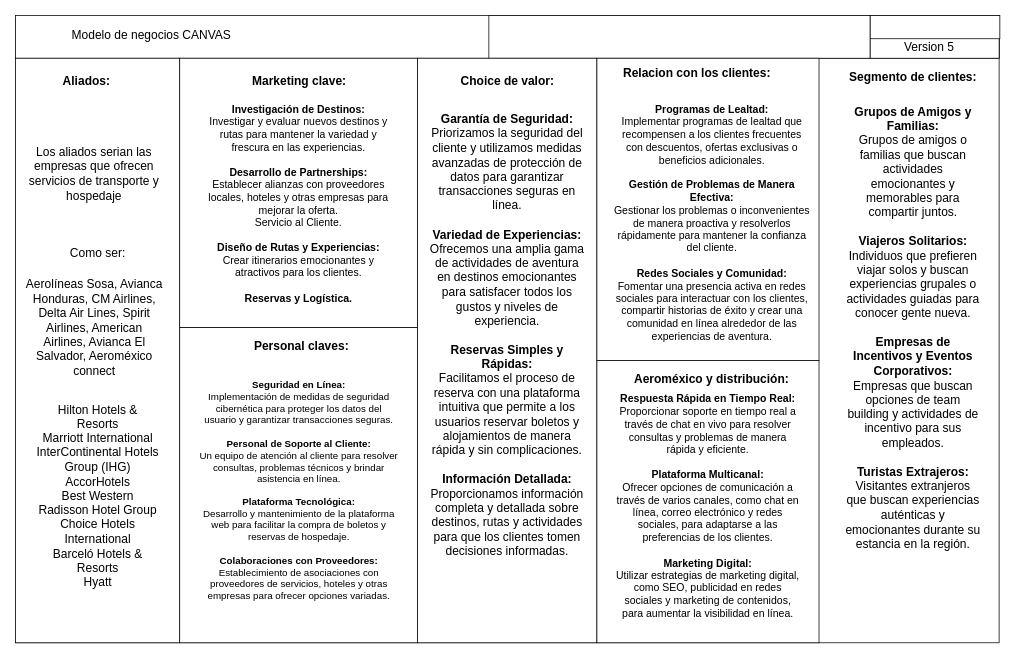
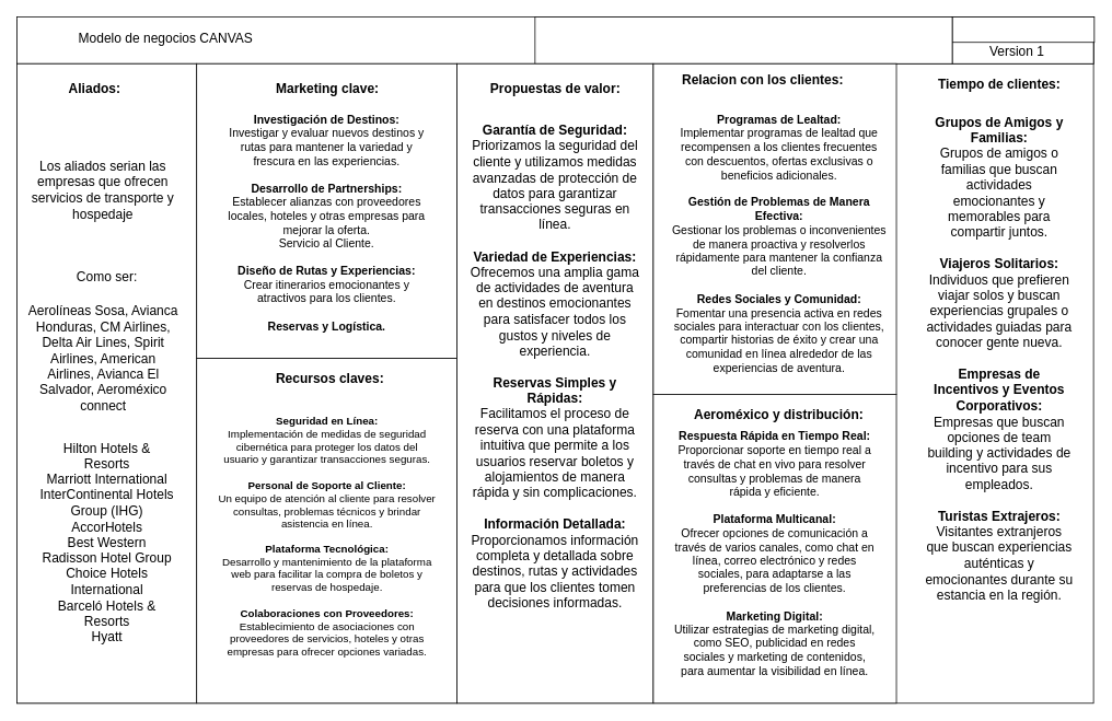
  <mxCell id="0" />
  <mxCell id="1" parent="0" />
  <mxCell id="2" value="" style="rounded=0;whiteSpace=wrap;html=1;fontSize=16;" vertex="1" parent="1"><mxGeometry x="20" y="24" width="1311" height="832" as="geometry" /></mxCell>
  <mxCell id="3" value="" style="rounded=0;whiteSpace=wrap;html=1;fontSize=16;" vertex="1" parent="1"><mxGeometry x="20" y="20" width="1311" height="57" as="geometry" /></mxCell>
  <mxCell id="4" value="Modelo de negocios CANVAS" style="text;html=1;strokeColor=none;fillColor=none;align=center;verticalAlign=middle;whiteSpace=wrap;rounded=0;fontSize=16;" vertex="1" parent="1"><mxGeometry x="67" y="31" width="269" height="30" as="geometry" /></mxCell>
  <mxCell id="5" value="" style="rounded=0;whiteSpace=wrap;html=1;fontSize=16;" vertex="1" parent="1"><mxGeometry x="1159" y="20" width="172" height="57" as="geometry" /></mxCell>
  <mxCell id="6" value="" style="rounded=0;whiteSpace=wrap;html=1;fontSize=16;" vertex="1" parent="1"><mxGeometry x="1159" y="20" width="173" height="31" as="geometry" /></mxCell>
- <mxCell id="7" value="Version 5" style="text;html=1;strokeColor=none;fillColor=none;align=center;verticalAlign=middle;whiteSpace=wrap;rounded=0;fontSize=16;" vertex="1" parent="1"><mxGeometry x="1148" y="43" width="180" height="37" as="geometry" /></mxCell>
+ <mxCell id="7" value="Version 1" style="text;html=1;strokeColor=none;fillColor=none;align=center;verticalAlign=middle;whiteSpace=wrap;rounded=0;fontSize=16;" vertex="1" parent="1"><mxGeometry x="1148" y="43" width="180" height="37" as="geometry" /></mxCell>
  <mxCell id="8" value="" style="rounded=0;whiteSpace=wrap;html=1;fontSize=16;" vertex="1" parent="1"><mxGeometry x="651" y="20" width="508" height="57" as="geometry" /></mxCell>
  <mxCell id="9" value="" style="rounded=0;whiteSpace=wrap;html=1;fontSize=16;" vertex="1" parent="1"><mxGeometry x="20" y="77" width="219" height="779" as="geometry" /></mxCell>
  <mxCell id="10" value="" style="rounded=0;whiteSpace=wrap;html=1;fontSize=16;" vertex="1" parent="1"><mxGeometry x="239" y="77" width="317" height="359" as="geometry" /></mxCell>
  <mxCell id="11" value="" style="rounded=0;whiteSpace=wrap;html=1;fontSize=16;" vertex="1" parent="1"><mxGeometry x="239" y="436" width="317" height="420" as="geometry" /></mxCell>
  <mxCell id="12" value="" style="rounded=0;whiteSpace=wrap;html=1;fontSize=16;" vertex="1" parent="1"><mxGeometry x="556" y="77" width="239" height="779" as="geometry" /></mxCell>
  <mxCell id="13" value="" style="rounded=0;whiteSpace=wrap;html=1;fontSize=16;" vertex="1" parent="1"><mxGeometry x="795" y="77" width="296" height="403" as="geometry" /></mxCell>
  <mxCell id="14" value="" style="rounded=0;whiteSpace=wrap;html=1;fontSize=16;" vertex="1" parent="1"><mxGeometry x="795" y="480" width="296" height="376" as="geometry" /></mxCell>
  <mxCell id="15" value="Aliados:" style="text;html=1;strokeColor=none;fillColor=none;align=center;verticalAlign=middle;whiteSpace=wrap;rounded=0;fontSize=16;fontStyle=1" vertex="1" parent="1"><mxGeometry x="84.5" y="92" width="60" height="30" as="geometry" /></mxCell>
  <mxCell id="16" value="Los aliados serian las empresas que ofrecen servicios de transporte y hospedaje" style="text;html=1;strokeColor=none;fillColor=none;align=center;verticalAlign=middle;whiteSpace=wrap;rounded=0;fontSize=16;" vertex="1" parent="1"><mxGeometry x="37" y="153" width="176" height="156" as="geometry" /></mxCell>
  <mxCell id="17" value="Como ser:" style="text;html=1;strokeColor=none;fillColor=none;align=center;verticalAlign=middle;whiteSpace=wrap;rounded=0;fontSize=16;" vertex="1" parent="1"><mxGeometry x="88.5" y="324" width="82" height="25" as="geometry" /></mxCell>
  <mxCell id="18" value="Aerolíneas Sosa, Avianca Honduras, CM Airlines, Delta Air Lines, Spirit Airlines, American Airlines, Avianca El Salvador, Aeroméxico connect" style="text;html=1;strokeColor=none;fillColor=none;align=center;verticalAlign=middle;whiteSpace=wrap;rounded=0;fontSize=16;" vertex="1" parent="1"><mxGeometry x="32.5" y="374" width="185" height="124" as="geometry" /></mxCell>
  <mxCell id="19" value="&lt;div&gt;Hilton Hotels &amp;amp; Resorts&lt;/div&gt;&lt;div&gt;Marriott International&lt;/div&gt;&lt;div&gt;InterContinental Hotels Group (IHG)&lt;/div&gt;&lt;div&gt;AccorHotels&lt;/div&gt;&lt;div&gt;Best Western&lt;/div&gt;&lt;div&gt;Radisson Hotel Group&lt;/div&gt;&lt;div&gt;Choice Hotels International&lt;/div&gt;&lt;div&gt;Barceló Hotels &amp;amp; Resorts&lt;/div&gt;&lt;div&gt;Hyatt&lt;/div&gt;" style="text;html=1;strokeColor=none;fillColor=none;align=center;verticalAlign=middle;whiteSpace=wrap;rounded=0;fontSize=16;" vertex="1" parent="1"><mxGeometry x="46.5" y="517" width="166" height="285" as="geometry" /></mxCell>
  <mxCell id="20" value="Marketing clave:" style="text;html=1;strokeColor=none;fillColor=none;align=center;verticalAlign=middle;whiteSpace=wrap;rounded=0;fontSize=16;fontStyle=1" vertex="1" parent="1"><mxGeometry x="327.25" y="91" width="142.5" height="31" as="geometry" /></mxCell>
- <mxCell id="21" value="Personal claves:" style="text;html=1;strokeColor=none;fillColor=none;align=center;verticalAlign=middle;whiteSpace=wrap;rounded=0;fontSize=16;fontStyle=1" vertex="1" parent="1"><mxGeometry x="326.75" y="447" width="149" height="25" as="geometry" /></mxCell>
- <mxCell id="22" value="Choice de valor:" style="text;html=1;strokeColor=none;fillColor=none;align=center;verticalAlign=middle;whiteSpace=wrap;rounded=0;fontSize=16;fontStyle=1" vertex="1" parent="1"><mxGeometry x="592.5" y="93.5" width="166" height="27" as="geometry" /></mxCell>
+ <mxCell id="21" value="Recursos claves:" style="text;html=1;strokeColor=none;fillColor=none;align=center;verticalAlign=middle;whiteSpace=wrap;rounded=0;fontSize=16;fontStyle=1" vertex="1" parent="1"><mxGeometry x="326.75" y="447" width="149" height="25" as="geometry" /></mxCell>
+ <mxCell id="22" value="Propuestas de valor:" style="text;html=1;strokeColor=none;fillColor=none;align=center;verticalAlign=middle;whiteSpace=wrap;rounded=0;fontSize=16;fontStyle=1" vertex="1" parent="1"><mxGeometry x="592.5" y="93.5" width="166" height="27" as="geometry" /></mxCell>
  <mxCell id="23" value="&lt;div&gt;&lt;b&gt;Garantía de Seguridad:&lt;/b&gt;&lt;/div&gt;&lt;div&gt;Priorizamos la seguridad del cliente y utilizamos medidas avanzadas de protección de datos para garantizar transacciones seguras en línea.&lt;br&gt;&lt;br&gt;&lt;div&gt;&lt;b&gt;Variedad de Experiencias:&lt;/b&gt;&lt;/div&gt;&lt;div&gt;&lt;span style=&quot;background-color: initial;&quot;&gt;Ofrecemos una amplia gama de actividades de aventura en destinos emocionantes para satisfacer todos los gustos y niveles de experiencia.&lt;/span&gt;&lt;br&gt;&lt;/div&gt;&lt;div&gt;&lt;br&gt;&lt;/div&gt;&lt;div&gt;&lt;b&gt;Reservas Simples y Rápidas:&lt;/b&gt;&lt;/div&gt;&lt;div&gt;Facilitamos el proceso de reserva con una plataforma intuitiva que permite a los usuarios reservar boletos y alojamientos de manera rápida y sin complicaciones.&lt;br&gt;&lt;br&gt;&lt;/div&gt;&lt;div&gt;&lt;b&gt;Información Detallada:&lt;/b&gt;&lt;/div&gt;&lt;div&gt;Proporcionamos información completa y detallada sobre destinos, rutas y actividades para que los clientes tomen decisiones informadas.&lt;/div&gt;&lt;/div&gt;" style="text;html=1;strokeColor=none;fillColor=none;align=center;verticalAlign=middle;whiteSpace=wrap;rounded=0;fontSize=16;" vertex="1" parent="1"><mxGeometry x="570" y="114" width="211" height="664.5" as="geometry" /></mxCell>
  <mxCell id="24" value="Relacion con los clientes:" style="text;html=1;strokeColor=none;fillColor=none;align=center;verticalAlign=middle;whiteSpace=wrap;rounded=0;fontSize=16;fontStyle=1" vertex="1" parent="1"><mxGeometry x="822.5" y="85.5" width="211" height="23.5" as="geometry" /></mxCell>
  <mxCell id="25" value="&lt;div style=&quot;font-size: 14px;&quot;&gt;&lt;b&gt;Programas de Lealtad:&lt;/b&gt;&lt;/div&gt;&lt;div style=&quot;font-size: 14px;&quot;&gt;Implementar programas de lealtad que recompensen a los clientes frecuentes con descuentos, ofertas exclusivas o beneficios adicionales.&lt;br&gt;&lt;br style=&quot;font-size: 14px;&quot;&gt;&lt;div style=&quot;font-size: 14px;&quot;&gt;&lt;b&gt;Gestión de Problemas de Manera Efectiva:&lt;/b&gt;&lt;/div&gt;&lt;div style=&quot;font-size: 14px;&quot;&gt;Gestionar los problemas o inconvenientes de manera proactiva y resolverlos rápidamente para mantener la confianza del cliente.&lt;br style=&quot;font-size: 14px;&quot;&gt;&lt;br style=&quot;font-size: 14px;&quot;&gt;&lt;div style=&quot;font-size: 14px;&quot;&gt;&lt;b&gt;Redes Sociales y Comunidad:&lt;/b&gt;&lt;/div&gt;&lt;div style=&quot;font-size: 14px;&quot;&gt;Fomentar una presencia activa en redes sociales para interactuar con los clientes, compartir historias de éxito y crear una comunidad en línea alrededor de las experiencias de aventura.&lt;/div&gt;&lt;br style=&quot;font-size: 14px;&quot;&gt;&lt;/div&gt;&lt;/div&gt;" style="text;html=1;strokeColor=none;fillColor=none;align=center;verticalAlign=middle;whiteSpace=wrap;rounded=0;fontSize=14;" vertex="1" parent="1"><mxGeometry x="815.5" y="118" width="264.5" height="374" as="geometry" /></mxCell>
  <mxCell id="26" value="Aeroméxico y distribución:" style="text;html=1;strokeColor=none;fillColor=none;align=center;verticalAlign=middle;whiteSpace=wrap;rounded=0;fontSize=16;fontStyle=1" vertex="1" parent="1"><mxGeometry x="824.75" y="491" width="246" height="26" as="geometry" /></mxCell>
  <mxCell id="27" value="&lt;div style=&quot;font-size: 14px;&quot;&gt;&lt;b&gt;Respuesta Rápida en Tiempo Real:&lt;/b&gt;&lt;/div&gt;&lt;div style=&quot;&quot;&gt;Proporcionar soporte en tiempo real a través de chat en vivo para resolver consultas y problemas de manera rápida y eficiente.&lt;br style=&quot;font-size: 14px;&quot;&gt;&lt;br style=&quot;font-size: 14px;&quot;&gt;&lt;div style=&quot;font-size: 14px;&quot;&gt;&lt;b&gt;Plataforma Multicanal:&lt;/b&gt;&lt;/div&gt;&lt;div style=&quot;&quot;&gt;Ofrecer opciones de comunicación a través de varios canales, como chat en línea, correo electrónico y redes sociales, para adaptarse a las preferencias de los clientes.&lt;br&gt;&lt;br&gt;&lt;div style=&quot;&quot;&gt;&lt;b&gt;Marketing Digital:&lt;/b&gt;&lt;/div&gt;&lt;div style=&quot;&quot;&gt;Utilizar estrategias de marketing digital, como SEO, publicidad en redes sociales y marketing de contenidos, para aumentar la visibilidad en línea.&lt;/div&gt;&lt;/div&gt;&lt;/div&gt;" style="text;html=1;strokeColor=none;fillColor=none;align=center;verticalAlign=middle;whiteSpace=wrap;rounded=0;fontSize=14;" vertex="1" parent="1"><mxGeometry x="819" y="532" width="248" height="283" as="geometry" /></mxCell>
- <mxCell id="28" value="Segmento de clientes:" style="text;html=1;strokeColor=none;fillColor=none;align=center;verticalAlign=middle;whiteSpace=wrap;rounded=0;fontSize=16;fontStyle=1" vertex="1" parent="1"><mxGeometry x="1121" y="72.38" width="191" height="59.75" as="geometry" /></mxCell>
+ <mxCell id="28" value="Tiempo de clientes:" style="text;html=1;strokeColor=none;fillColor=none;align=center;verticalAlign=middle;whiteSpace=wrap;rounded=0;fontSize=16;fontStyle=1" vertex="1" parent="1"><mxGeometry x="1121" y="72.38" width="191" height="59.75" as="geometry" /></mxCell>
  <mxCell id="29" value="&lt;div&gt;&lt;b&gt;Grupos de Amigos y Familias:&lt;/b&gt;&lt;/div&gt;&lt;div&gt;&lt;span style=&quot;background-color: initial;&quot;&gt;Grupos de amigos o familias que buscan actividades emocionantes y memorables para compartir juntos.&lt;br&gt;&lt;/span&gt;&lt;br&gt;&lt;/div&gt;&lt;div&gt;&lt;b&gt;Viajeros Solitarios:&lt;/b&gt;&lt;/div&gt;&lt;div&gt;Individuos que prefieren viajar solos y buscan experiencias grupales o actividades guiadas para conocer gente nueva.&lt;br&gt;&lt;br&gt;&lt;/div&gt;&lt;div&gt;&lt;b&gt;Empresas de Incentivos y Eventos Corporativos:&lt;/b&gt;&lt;/div&gt;&lt;div&gt;Empresas que buscan opciones de team building y actividades de incentivo para sus empleados.&lt;br&gt;&lt;br&gt;&lt;/div&gt;&lt;div&gt;&lt;b&gt;Turistas Extrajeros:&lt;/b&gt;&lt;/div&gt;&lt;div&gt;Visitantes extranjeros que buscan experiencias auténticas y emocionantes durante su estancia en la región.&lt;/div&gt;" style="text;html=1;strokeColor=none;fillColor=none;align=center;verticalAlign=middle;whiteSpace=wrap;rounded=0;fontSize=16;" vertex="1" parent="1"><mxGeometry x="1124" y="98" width="185" height="676" as="geometry" /></mxCell>
  <mxCell id="30" value="&lt;div style=&quot;font-size: 14px;&quot;&gt;&lt;b&gt;Investigación de Destinos:&lt;/b&gt;&lt;/div&gt;&lt;div style=&quot;font-size: 14px;&quot;&gt;Investigar y evaluar nuevos destinos y rutas para mantener la variedad y frescura en las experiencias.&lt;/div&gt;&lt;div style=&quot;font-size: 14px;&quot;&gt;&lt;br style=&quot;font-size: 14px;&quot;&gt;&lt;/div&gt;&lt;div style=&quot;font-size: 14px;&quot;&gt;&lt;b&gt;Desarrollo de Partnerships:&lt;/b&gt;&lt;/div&gt;&lt;div style=&quot;font-size: 14px;&quot;&gt;Establecer alianzas con proveedores locales, hoteles y otras empresas para mejorar la oferta.&lt;/div&gt;&lt;div style=&quot;font-size: 14px;&quot;&gt;Servicio al Cliente.&lt;/div&gt;&lt;div style=&quot;font-size: 14px;&quot;&gt;&lt;br style=&quot;font-size: 14px;&quot;&gt;&lt;/div&gt;&lt;div style=&quot;font-size: 14px;&quot;&gt;&lt;b&gt;Diseño de Rutas y Experiencias:&lt;/b&gt;&lt;/div&gt;&lt;div style=&quot;font-size: 14px;&quot;&gt;Crear itinerarios emocionantes y atractivos para los clientes.&lt;/div&gt;&lt;div style=&quot;font-size: 14px;&quot;&gt;&lt;br style=&quot;font-size: 14px;&quot;&gt;&lt;/div&gt;&lt;div style=&quot;font-size: 14px;&quot;&gt;&lt;b&gt;Reservas y Logística.&lt;/b&gt;&lt;/div&gt;" style="text;html=1;strokeColor=none;fillColor=none;align=center;verticalAlign=middle;whiteSpace=wrap;rounded=0;fontSize=14;" vertex="1" parent="1"><mxGeometry x="273" y="84" width="249" height="374.5" as="geometry" /></mxCell>
  <mxCell id="31" value="&lt;b&gt;Seguridad en Línea:&lt;br style=&quot;border-color: var(--border-color); padding: 0px; margin: 0px; font-size: 13px; text-align: left;&quot;&gt;&lt;/b&gt;&lt;span style=&quot;font-size: 13px; text-align: left;&quot;&gt;Implementación de medidas de seguridad cibernética para proteger los datos del usuario y garantizar transacciones seguras.&lt;/span&gt;&lt;br style=&quot;border-color: var(--border-color); padding: 0px; margin: 0px; font-size: 13px; text-align: left;&quot;&gt;&lt;br style=&quot;border-color: var(--border-color); padding: 0px; margin: 0px; font-size: 13px; text-align: left;&quot;&gt;&lt;b&gt;&lt;span style=&quot;font-size: 13px; text-align: left;&quot;&gt;Personal de Soporte al Cliente:&lt;/span&gt;&lt;br style=&quot;border-color: var(--border-color); padding: 0px; margin: 0px; font-size: 13px; text-align: left;&quot;&gt;&lt;/b&gt;&lt;span style=&quot;font-size: 13px; text-align: left;&quot;&gt;Un equipo de atención al cliente para resolver consultas, problemas técnicos y brindar asistencia en línea.&lt;/span&gt;&lt;br style=&quot;border-color: var(--border-color); padding: 0px; margin: 0px; font-size: 13px; text-align: left;&quot;&gt;&lt;br style=&quot;border-color: var(--border-color); padding: 0px; margin: 0px; font-size: 13px; text-align: left;&quot;&gt;&lt;b&gt;&lt;span style=&quot;font-size: 13px; text-align: left;&quot;&gt;Plataforma Tecnológica:&lt;/span&gt;&lt;br style=&quot;border-color: var(--border-color); padding: 0px; margin: 0px; font-size: 13px; text-align: left;&quot;&gt;&lt;/b&gt;&lt;span style=&quot;font-size: 13px; text-align: left;&quot;&gt;Desarrollo y mantenimiento de la plataforma web para facilitar la compra de boletos y reservas de hospedaje.&lt;/span&gt;&lt;br style=&quot;border-color: var(--border-color); padding: 0px; margin: 0px; font-size: 13px; text-align: left;&quot;&gt;&lt;br style=&quot;border-color: var(--border-color); padding: 0px; margin: 0px; font-size: 13px; text-align: left;&quot;&gt;&lt;b&gt;&lt;span style=&quot;font-size: 13px; text-align: left;&quot;&gt;Colaboraciones con Proveedores:&lt;/span&gt;&lt;br style=&quot;border-color: var(--border-color); padding: 0px; margin: 0px; font-size: 13px; text-align: left;&quot;&gt;&lt;/b&gt;&lt;span style=&quot;font-size: 13px; text-align: left;&quot;&gt;Establecimiento de asociaciones con proveedores de servicios, hoteles y otras empresas para ofrecer opciones variadas.&lt;/span&gt;" style="text;html=1;strokeColor=none;fillColor=none;align=center;verticalAlign=middle;whiteSpace=wrap;rounded=0;fontSize=13;" vertex="1" parent="1"><mxGeometry x="263.5" y="472" width="268" height="361" as="geometry" /></mxCell>
